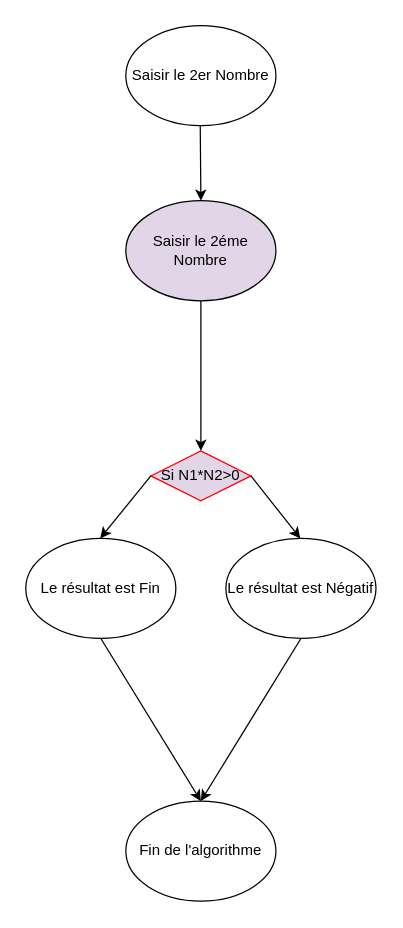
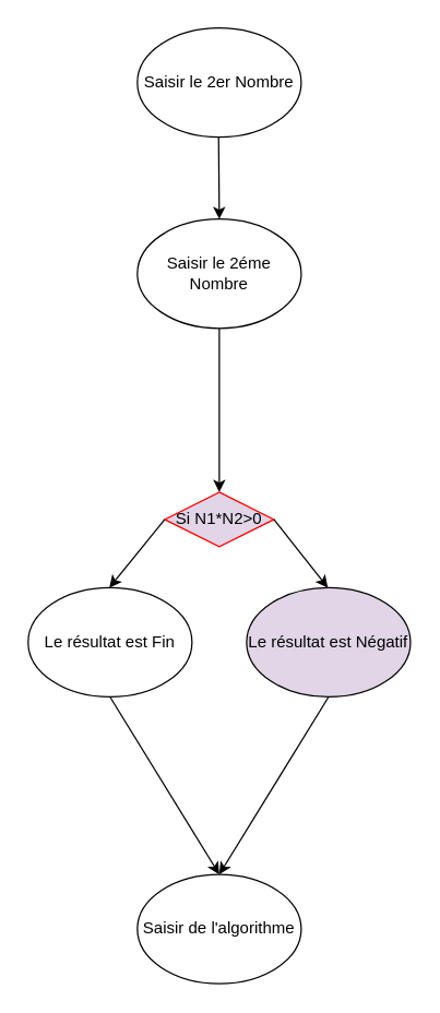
  <mxCell id="0" />
  <mxCell id="1" parent="0" />
  <mxCell id="2" value="Saisir le 2er Nombre" style="ellipse;whiteSpace=wrap;html=1;" vertex="1" parent="1"><mxGeometry x="100" y="20" width="120" height="80" as="geometry" /></mxCell>
  <mxCell id="3" value="" style="endArrow=classic;html=1;rounded=0;" edge="1" parent="1"><mxGeometry width="50" height="50" relative="1" as="geometry"><mxPoint x="159.5" y="100" as="sourcePoint" /><mxPoint x="160" y="160" as="targetPoint" /></mxGeometry></mxCell>
- <mxCell id="4" value="Saisir le 2éme Nombre" style="ellipse;whiteSpace=wrap;html=1;fillColor=#e1d5e7;" vertex="1" parent="1"><mxGeometry x="100" y="160" width="120" height="80" as="geometry" /></mxCell>
+ <mxCell id="4" value="Saisir le 2éme Nombre" style="ellipse;whiteSpace=wrap;html=1;" vertex="1" parent="1"><mxGeometry x="100" y="160" width="120" height="80" as="geometry" /></mxCell>
  <mxCell id="5" value="Si N1*N2&amp;gt;0" style="rhombus;whiteSpace=wrap;html=1;fontColor=#000000;fillColor=#e1d5e7;strokeColor=#ff0000;" vertex="1" parent="1"><mxGeometry x="120" y="360" width="80" height="40" as="geometry" /></mxCell>
  <mxCell id="6" value="" style="endArrow=classic;html=1;rounded=0;" edge="1" parent="1"><mxGeometry width="50" height="50" relative="1" as="geometry"><mxPoint x="160" y="240" as="sourcePoint" /><mxPoint x="160" y="360" as="targetPoint" /><Array as="points"><mxPoint x="160" y="280" /><mxPoint x="160" y="360" /></Array></mxGeometry></mxCell>
  <mxCell id="7" value="" style="endArrow=classic;html=1;rounded=0;exitX=0;exitY=0.5;exitDx=0;exitDy=0;" edge="1" parent="1" source="5"><mxGeometry width="50" height="50" relative="1" as="geometry"><mxPoint x="79.5" y="380" as="sourcePoint" /><mxPoint x="79.5" y="430" as="targetPoint" /></mxGeometry></mxCell>
  <mxCell id="8" value="" style="endArrow=classic;html=1;rounded=0;exitX=1;exitY=0.5;exitDx=0;exitDy=0;" edge="1" parent="1" source="5"><mxGeometry width="50" height="50" relative="1" as="geometry"><mxPoint x="239.5" y="380" as="sourcePoint" /><mxPoint x="239.5" y="430" as="targetPoint" /></mxGeometry></mxCell>
- <mxCell id="9" value="Le résultat est Négatif" style="ellipse;whiteSpace=wrap;html=1;" vertex="1" parent="1"><mxGeometry x="180" y="430" width="120" height="80" as="geometry" /></mxCell>
+ <mxCell id="9" value="Le résultat est Négatif" style="ellipse;whiteSpace=wrap;html=1;fillColor=#e1d5e7;" vertex="1" parent="1"><mxGeometry x="180" y="430" width="120" height="80" as="geometry" /></mxCell>
  <mxCell id="10" value="Le résultat est Fin" style="ellipse;whiteSpace=wrap;html=1;" vertex="1" parent="1"><mxGeometry x="20" y="430" width="120" height="80" as="geometry" /></mxCell>
  <mxCell id="11" value="" style="endArrow=classic;html=1;rounded=0;exitX=0.5;exitY=1;exitDx=0;exitDy=0;" edge="1" parent="1" source="10"><mxGeometry width="50" height="50" relative="1" as="geometry"><mxPoint x="80" y="600" as="sourcePoint" /><mxPoint x="160" y="640" as="targetPoint" /></mxGeometry></mxCell>
  <mxCell id="12" value="" style="endArrow=classic;html=1;rounded=0;exitX=0.5;exitY=1;exitDx=0;exitDy=0;" edge="1" parent="1" source="9"><mxGeometry width="50" height="50" relative="1" as="geometry"><mxPoint x="240" y="600" as="sourcePoint" /><mxPoint x="160" y="640" as="targetPoint" /></mxGeometry></mxCell>
- <mxCell id="13" value="Fin de l'algorithme" style="ellipse;whiteSpace=wrap;html=1;" vertex="1" parent="1"><mxGeometry x="100" y="640" width="120" height="80" as="geometry" /></mxCell>
+ <mxCell id="13" value="Saisir de l'algorithme" style="ellipse;whiteSpace=wrap;html=1;" vertex="1" parent="1"><mxGeometry x="100" y="640" width="120" height="80" as="geometry" /></mxCell>
